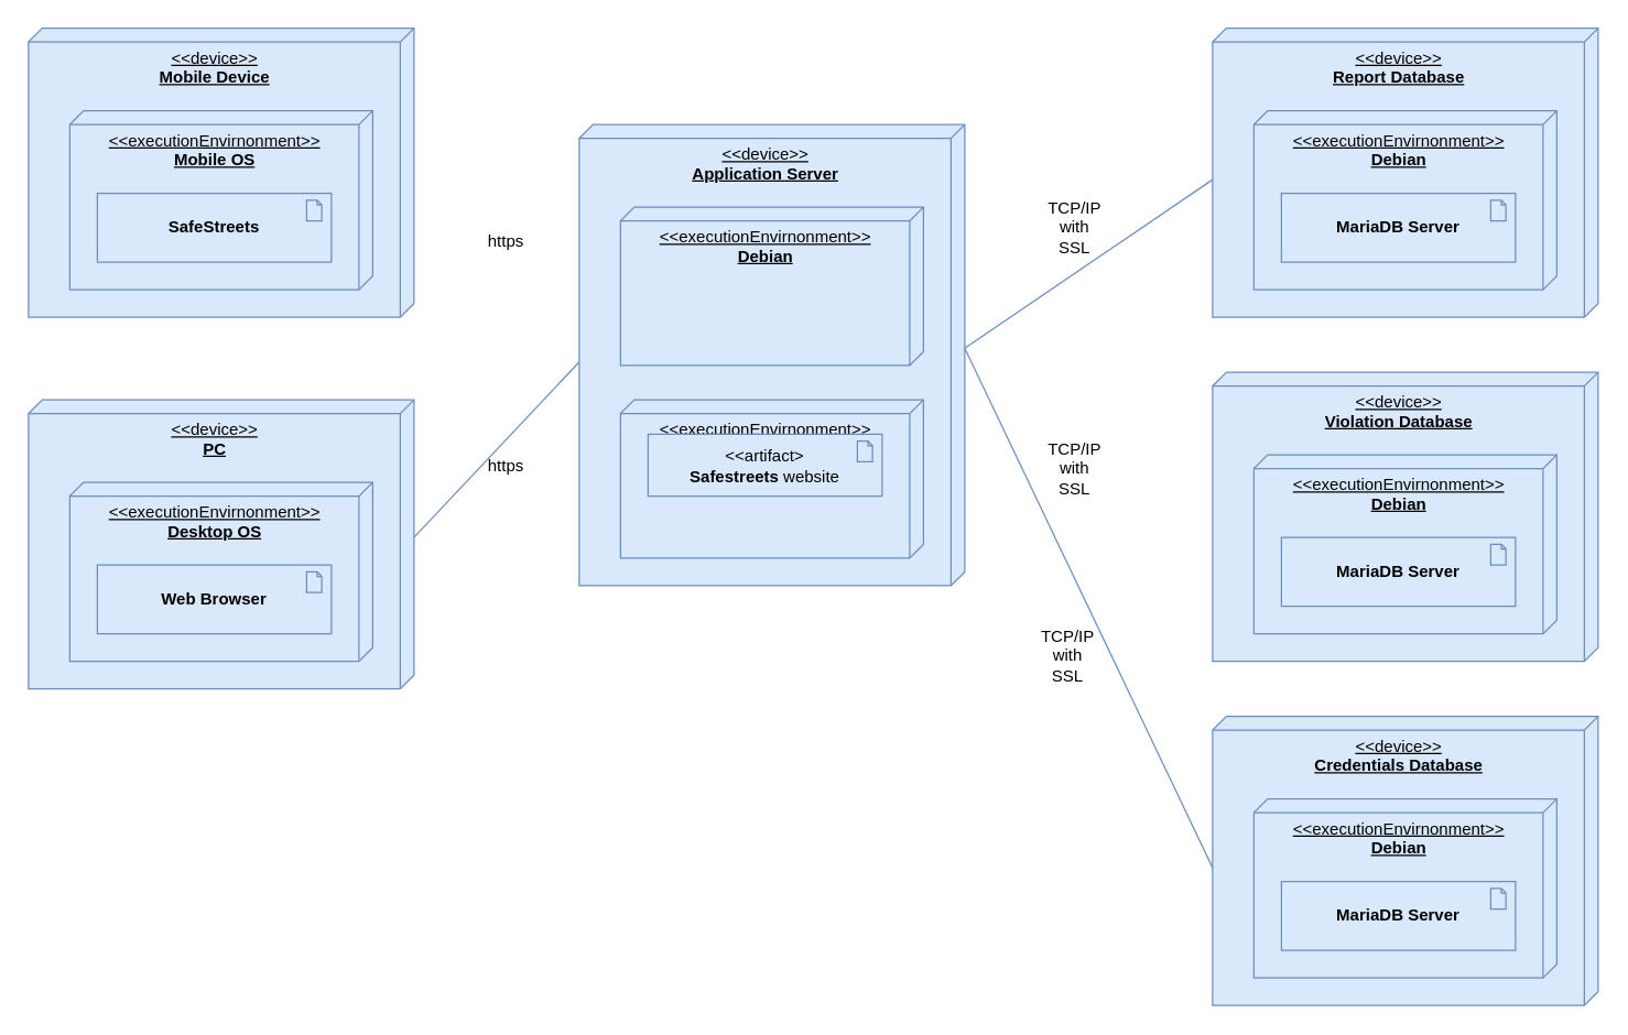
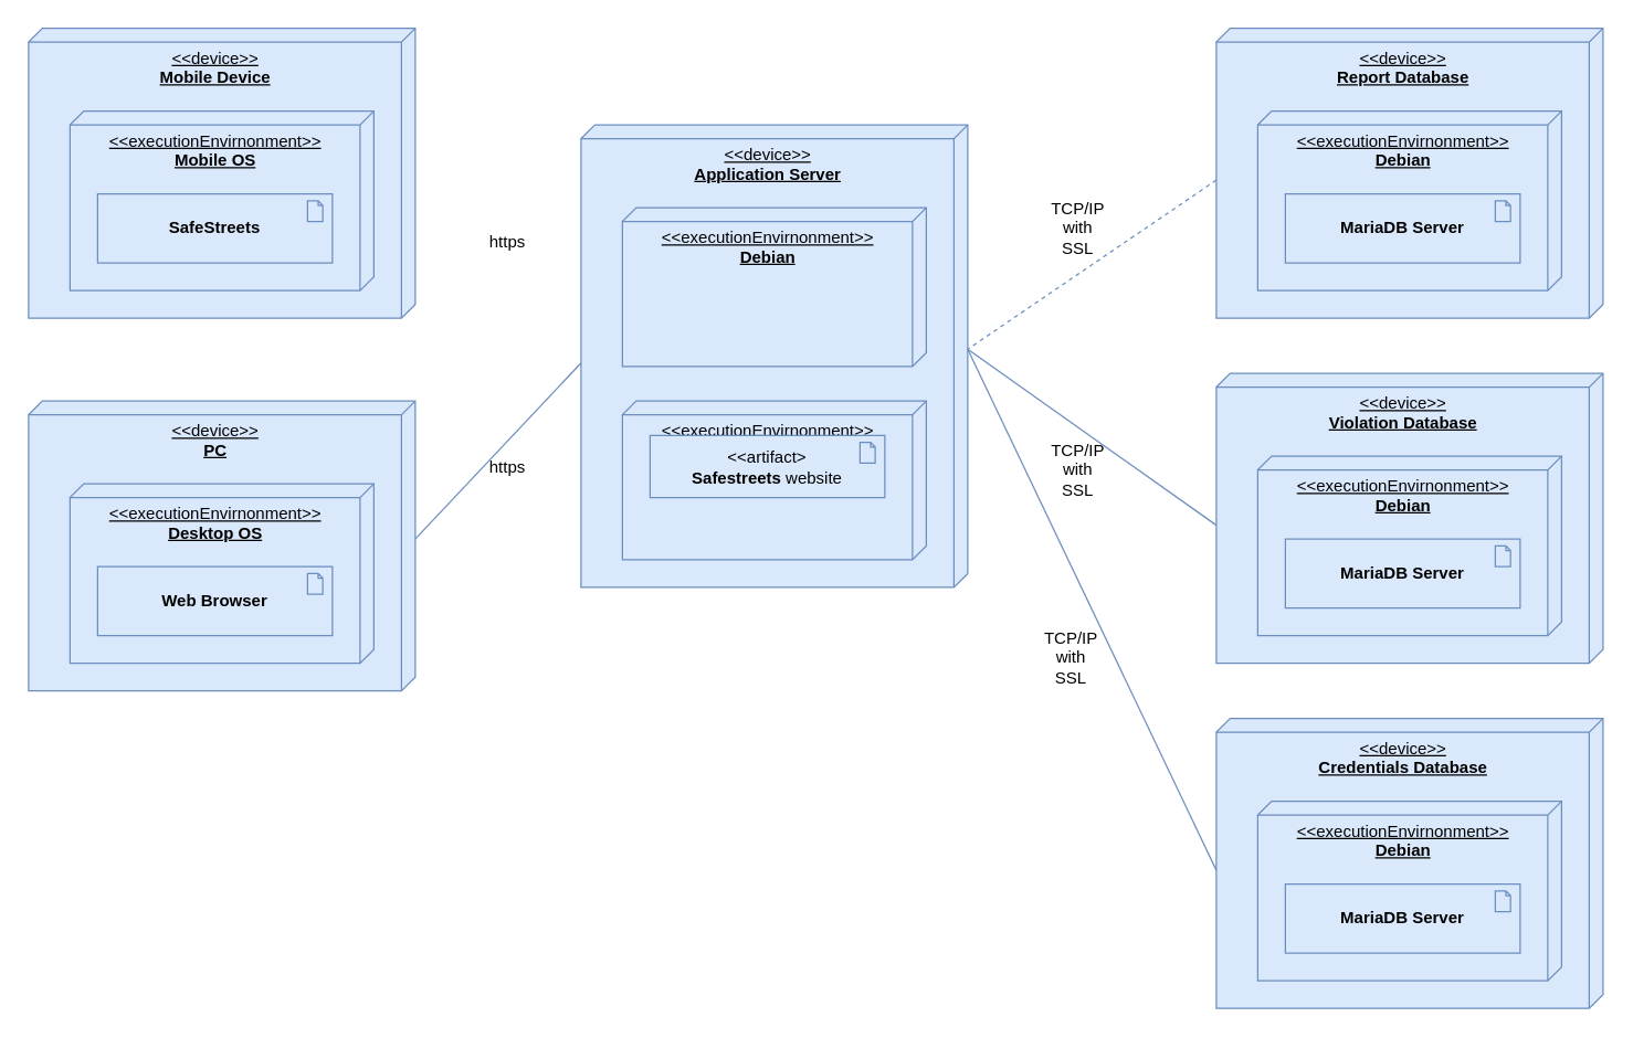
  <mxCell id="0" />
  <mxCell id="1" parent="0" />
  <mxCell id="2" value="&lt;div&gt;&amp;lt;&amp;lt;device&amp;gt;&amp;gt;&lt;/div&gt;&lt;div&gt;&lt;b&gt;Mobile Device&lt;/b&gt;&lt;br&gt;&lt;/div&gt;" style="verticalAlign=top;align=center;spacingTop=8;spacingLeft=2;spacingRight=12;shape=cube;size=10;direction=south;fontStyle=4;html=1;fillColor=#dae8fc;strokeColor=#6c8ebf;" parent="1" vertex="1"><mxGeometry width="280" height="210" as="geometry" x="20" y="20" /></mxCell>
  <mxCell id="3" value="&lt;div align=&quot;center&quot;&gt;&amp;lt;&amp;lt;executionEnvirnonment&amp;gt;&amp;gt;&lt;/div&gt;&lt;div align=&quot;center&quot;&gt;&lt;b&gt;Mobile OS&lt;/b&gt;&lt;br&gt;&lt;/div&gt;" style="verticalAlign=top;align=center;spacingTop=8;spacingLeft=2;spacingRight=12;shape=cube;size=10;direction=south;fontStyle=4;html=1;fillColor=#dae8fc;strokeColor=#6c8ebf;" parent="1" vertex="1"><mxGeometry x="50" y="80" width="220" height="130" as="geometry" /></mxCell>
  <mxCell id="4" value="&lt;b&gt;SafeStreets&lt;/b&gt;" style="html=1;outlineConnect=0;whiteSpace=wrap;fillColor=#dae8fc;shape=mxgraph.archimate.application;appType=artifact;strokeColor=#6c8ebf;" parent="1" vertex="1"><mxGeometry x="70" y="140" width="170" height="50" as="geometry" /></mxCell>
  <mxCell id="5" value="&lt;div&gt;&amp;lt;&amp;lt;device&amp;gt;&amp;gt;&lt;/div&gt;&lt;div&gt;&lt;b&gt;PC&lt;br&gt;&lt;/b&gt;&lt;/div&gt;" style="verticalAlign=top;align=center;spacingTop=8;spacingLeft=2;spacingRight=12;shape=cube;size=10;direction=south;fontStyle=4;html=1;fillColor=#dae8fc;strokeColor=#6c8ebf;" parent="1" vertex="1"><mxGeometry y="290" width="280" height="210" as="geometry" x="20" /></mxCell>
  <mxCell id="6" value="&lt;div align=&quot;center&quot;&gt;&amp;lt;&amp;lt;executionEnvirnonment&amp;gt;&amp;gt;&lt;/div&gt;&lt;div align=&quot;center&quot;&gt;&lt;b&gt;Desktop OS&lt;/b&gt;&lt;br&gt;&lt;/div&gt;" style="verticalAlign=top;align=center;spacingTop=8;spacingLeft=2;spacingRight=12;shape=cube;size=10;direction=south;fontStyle=4;html=1;fillColor=#dae8fc;strokeColor=#6c8ebf;" parent="1" vertex="1"><mxGeometry x="50" y="350" width="220" height="130" as="geometry" /></mxCell>
  <mxCell id="7" value="&lt;b&gt;Web Browser&lt;br&gt;&lt;/b&gt;" style="html=1;outlineConnect=0;whiteSpace=wrap;fillColor=#dae8fc;shape=mxgraph.archimate.application;appType=artifact;strokeColor=#6c8ebf;" parent="1" vertex="1"><mxGeometry x="70" y="410" width="170" height="50" as="geometry" /></mxCell>
  <mxCell id="8" value="&lt;div&gt;&amp;lt;&amp;lt;device&amp;gt;&amp;gt;&lt;/div&gt;&lt;div&gt;&lt;b&gt;Application Server&lt;/b&gt;&lt;br&gt;&lt;/div&gt;" style="verticalAlign=top;align=center;spacingTop=8;spacingLeft=2;spacingRight=12;shape=cube;size=10;direction=south;fontStyle=4;html=1;fillColor=#dae8fc;strokeColor=#6c8ebf;" parent="1" vertex="1"><mxGeometry x="420" y="90" width="280" height="335" as="geometry" /></mxCell>
  <mxCell id="9" value="&lt;div align=&quot;center&quot;&gt;&amp;lt;&amp;lt;executionEnvirnonment&amp;gt;&amp;gt;&lt;/div&gt;&lt;div align=&quot;center&quot;&gt;&lt;b&gt;Debian&lt;/b&gt;&lt;br&gt;&lt;/div&gt;" style="verticalAlign=top;align=center;spacingTop=8;spacingLeft=2;spacingRight=12;shape=cube;size=10;direction=south;fontStyle=4;html=1;fillColor=#dae8fc;strokeColor=#6c8ebf;" parent="1" vertex="1"><mxGeometry x="450" y="150" width="220" height="115" as="geometry" /></mxCell>
  <mxCell id="10" value="&lt;div align=&quot;center&quot;&gt;&amp;lt;&amp;lt;executionEnvirnonment&amp;gt;&amp;gt;&lt;/div&gt;&lt;div align=&quot;center&quot;&gt;&lt;b&gt;nginx&lt;/b&gt;&lt;br&gt;&lt;/div&gt;" style="verticalAlign=top;align=center;spacingTop=8;spacingLeft=2;spacingRight=12;shape=cube;size=10;direction=south;fontStyle=4;html=1;fillColor=#dae8fc;strokeColor=#6c8ebf;" parent="1" vertex="1"><mxGeometry x="450" y="290" width="220" height="115" as="geometry" /></mxCell>
  <mxCell id="11" value="&lt;div&gt;&amp;lt;&amp;lt;artifact&amp;gt;&lt;/div&gt;&lt;div&gt;&lt;b&gt;Safestreets&lt;/b&gt; website&lt;br&gt;&lt;/div&gt;" style="html=1;outlineConnect=0;whiteSpace=wrap;fillColor=#dae8fc;shape=mxgraph.archimate.application;appType=artifact;strokeColor=#6c8ebf;" parent="1" vertex="1"><mxGeometry x="470" y="315" width="170" height="45" as="geometry" /></mxCell>
  <mxCell id="12" value="" style="endArrow=none;html=1;entryX=0;entryY=0;entryDx=172.5;entryDy=280;entryPerimeter=0;exitX=0;exitY=0;exitDx=100;exitDy=0;exitPerimeter=0;fillColor=#dae8fc;strokeColor=#6c8ebf;" parent="1" source="5" target="8" edge="1"><mxGeometry width="50" height="50" relative="1" as="geometry"><mxPoint x="30" y="570" as="sourcePoint" /><mxPoint x="80" y="520" as="targetPoint" /></mxGeometry></mxCell>
  <mxCell id="13" value="https" style="text;html=1;align=center;verticalAlign=middle;whiteSpace=wrap;rounded=0;" parent="1" vertex="1"><mxGeometry x="347" y="165" width="40" height="20" as="geometry" /></mxCell>
  <mxCell id="14" value="https" style="text;html=1;align=center;verticalAlign=middle;whiteSpace=wrap;rounded=0;" parent="1" vertex="1"><mxGeometry x="347" y="328" width="40" height="20" as="geometry" /></mxCell>
  <mxCell id="15" value="&lt;div&gt;&amp;lt;&amp;lt;device&amp;gt;&amp;gt;&lt;/div&gt;&lt;div&gt;&lt;b&gt;Report Database&lt;br&gt;&lt;/b&gt;&lt;/div&gt;" style="verticalAlign=top;align=center;spacingTop=8;spacingLeft=2;spacingRight=12;shape=cube;size=10;direction=south;fontStyle=4;html=1;fillColor=#dae8fc;strokeColor=#6c8ebf;" vertex="1" parent="1"><mxGeometry x="880" width="280" height="210" as="geometry" y="20" /></mxCell>
  <mxCell id="16" value="&lt;div align=&quot;center&quot;&gt;&amp;lt;&amp;lt;executionEnvirnonment&amp;gt;&amp;gt;&lt;/div&gt;&lt;div align=&quot;center&quot;&gt;&lt;b&gt;Debian&lt;/b&gt;&lt;br&gt;&lt;/div&gt;" style="verticalAlign=top;align=center;spacingTop=8;spacingLeft=2;spacingRight=12;shape=cube;size=10;direction=south;fontStyle=4;html=1;fillColor=#dae8fc;strokeColor=#6c8ebf;" vertex="1" parent="1"><mxGeometry x="910" y="80" width="220" height="130" as="geometry" /></mxCell>
  <mxCell id="17" value="&lt;b&gt;MariaDB Server&lt;/b&gt;" style="html=1;outlineConnect=0;whiteSpace=wrap;fillColor=#dae8fc;shape=mxgraph.archimate.application;appType=artifact;strokeColor=#6c8ebf;" vertex="1" parent="1"><mxGeometry x="930" y="140" width="170" height="50" as="geometry" /></mxCell>
  <mxCell id="18" value="&lt;div&gt;&amp;lt;&amp;lt;device&amp;gt;&amp;gt;&lt;b&gt;&lt;br&gt;&lt;/b&gt;&lt;/div&gt;&lt;div&gt;&lt;b&gt;Violation Database&lt;br&gt;&lt;/b&gt;&lt;/div&gt;" style="verticalAlign=top;align=center;spacingTop=8;spacingLeft=2;spacingRight=12;shape=cube;size=10;direction=south;fontStyle=4;html=1;fillColor=#dae8fc;strokeColor=#6c8ebf;" vertex="1" parent="1"><mxGeometry x="880" y="270" width="280" height="210" as="geometry" /></mxCell>
  <mxCell id="19" value="&lt;div align=&quot;center&quot;&gt;&amp;lt;&amp;lt;executionEnvirnonment&amp;gt;&amp;gt;&lt;/div&gt;&lt;div align=&quot;center&quot;&gt;&lt;b&gt;Debian&lt;/b&gt;&lt;br&gt;&lt;/div&gt;" style="verticalAlign=top;align=center;spacingTop=8;spacingLeft=2;spacingRight=12;shape=cube;size=10;direction=south;fontStyle=4;html=1;fillColor=#dae8fc;strokeColor=#6c8ebf;" vertex="1" parent="1"><mxGeometry x="910" y="330" width="220" height="130" as="geometry" /></mxCell>
  <mxCell id="20" value="&lt;b&gt;MariaDB Server&lt;/b&gt;" style="html=1;outlineConnect=0;whiteSpace=wrap;fillColor=#dae8fc;shape=mxgraph.archimate.application;appType=artifact;strokeColor=#6c8ebf;" vertex="1" parent="1"><mxGeometry x="930" y="390" width="170" height="50" as="geometry" /></mxCell>
- <mxCell id="21" value="" style="endArrow=none;html=1;entryX=0;entryY=0;entryDx=162.5;entryDy=0;entryPerimeter=0;exitX=0;exitY=0;exitDx=110;exitDy=280;exitPerimeter=0;fillColor=#dae8fc;strokeColor=#6c8ebf;" edge="1" parent="1" source="15" target="8"><mxGeometry width="50" height="50" relative="1" as="geometry"><mxPoint x="50" y="570" as="sourcePoint" /><mxPoint x="100" y="520" as="targetPoint" /></mxGeometry></mxCell>
+ <mxCell id="21" value="" style="endArrow=none;html=1;entryX=0;entryY=0;entryDx=162.5;entryDy=0;entryPerimeter=0;exitX=0;exitY=0;exitDx=110;exitDy=280;exitPerimeter=0;fillColor=#dae8fc;strokeColor=#6c8ebf;dashed=1;" edge="1" parent="1" source="15" target="8"><mxGeometry width="50" height="50" relative="1" as="geometry"><mxPoint x="50" y="570" as="sourcePoint" /><mxPoint x="100" y="520" as="targetPoint" /></mxGeometry></mxCell>
+ <mxCell id="22" value="" style="endArrow=none;html=1;entryX=0;entryY=0;entryDx=162.5;entryDy=0;entryPerimeter=0;exitX=0;exitY=0;exitDx=110;exitDy=280;exitPerimeter=0;fillColor=#dae8fc;strokeColor=#6c8ebf;" edge="1" parent="1" source="18" target="8"><mxGeometry width="50" height="50" relative="1" as="geometry"><mxPoint x="890" y="140" as="sourcePoint" /><mxPoint x="710" y="262.5" as="targetPoint" /></mxGeometry></mxCell>
  <mxCell id="23" value="TCP/IP with SSL" style="text;html=1;align=center;verticalAlign=middle;whiteSpace=wrap;rounded=0;" vertex="1" parent="1"><mxGeometry x="760" y="155" width="40" height="20" as="geometry" /></mxCell>
  <mxCell id="24" value="TCP/IP with SSL" style="text;html=1;align=center;verticalAlign=middle;whiteSpace=wrap;rounded=0;" vertex="1" parent="1"><mxGeometry x="760" y="330" width="40" height="20" as="geometry" /></mxCell>
  <mxCell id="25" value="&lt;div&gt;&amp;lt;&amp;lt;device&amp;gt;&amp;gt;&lt;b&gt;&lt;br&gt;&lt;/b&gt;&lt;/div&gt;&lt;div&gt;&lt;b&gt;Credentials Database&lt;br&gt;&lt;/b&gt;&lt;/div&gt;" style="verticalAlign=top;align=center;spacingTop=8;spacingLeft=2;spacingRight=12;shape=cube;size=10;direction=south;fontStyle=4;html=1;fillColor=#dae8fc;strokeColor=#6c8ebf;" vertex="1" parent="1"><mxGeometry x="880" y="520" width="280" height="210" as="geometry" /></mxCell>
  <mxCell id="26" value="&lt;div align=&quot;center&quot;&gt;&amp;lt;&amp;lt;executionEnvirnonment&amp;gt;&amp;gt;&lt;/div&gt;&lt;div align=&quot;center&quot;&gt;&lt;b&gt;Debian&lt;/b&gt;&lt;br&gt;&lt;/div&gt;" style="verticalAlign=top;align=center;spacingTop=8;spacingLeft=2;spacingRight=12;shape=cube;size=10;direction=south;fontStyle=4;html=1;fillColor=#dae8fc;strokeColor=#6c8ebf;" vertex="1" parent="1"><mxGeometry x="910" y="580" width="220" height="130" as="geometry" /></mxCell>
  <mxCell id="27" value="&lt;b&gt;MariaDB Server&lt;/b&gt;" style="html=1;outlineConnect=0;whiteSpace=wrap;fillColor=#dae8fc;shape=mxgraph.archimate.application;appType=artifact;strokeColor=#6c8ebf;" vertex="1" parent="1"><mxGeometry x="930" y="640" width="170" height="50" as="geometry" /></mxCell>
  <mxCell id="28" value="" style="endArrow=none;html=1;entryX=0;entryY=0;entryDx=162.5;entryDy=0;entryPerimeter=0;exitX=0;exitY=0;exitDx=110;exitDy=280;exitPerimeter=0;fillColor=#dae8fc;strokeColor=#6c8ebf;" edge="1" parent="1" source="25" target="8"><mxGeometry width="50" height="50" relative="1" as="geometry"><mxPoint x="30" y="800" as="sourcePoint" /><mxPoint x="80" y="750" as="targetPoint" /></mxGeometry></mxCell>
  <mxCell id="29" value="TCP/IP with SSL" style="text;html=1;align=center;verticalAlign=middle;whiteSpace=wrap;rounded=0;" vertex="1" parent="1"><mxGeometry x="755" y="466" width="40" height="20" as="geometry" /></mxCell>
